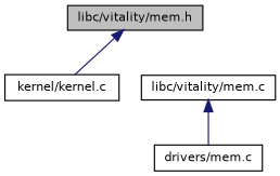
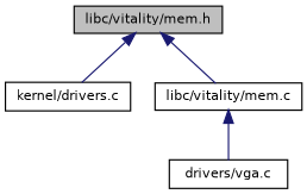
  digraph {
    node [color=black fillcolor=white fontname=Helvetica fontsize=10 shape=record style=filled]
    edge [color=midnightblue dir=back fontname=Helvetica fontsize=10 labelfontname=Helvetica labelfontsize=10 style=solid]
    n1 [fillcolor=grey75 fontcolor=black height=0.2 label="libc/vitality/mem.h" width=0.4]
-   n2 [height=0.2 label="kernel/kernel.c" width=0.4]
+   n2 [height=0.2 label="kernel/drivers.c" width=0.4]
    n3 [height=0.2 label="libc/vitality/mem.c" width=0.4]
-   n4 [height=0.2 label="drivers/mem.c" width=0.4]
+   n4 [height=0.2 label="drivers/vga.c" width=0.4]
    n1 -> n2
+   n1 -> n3
    n3 -> n4
  }
